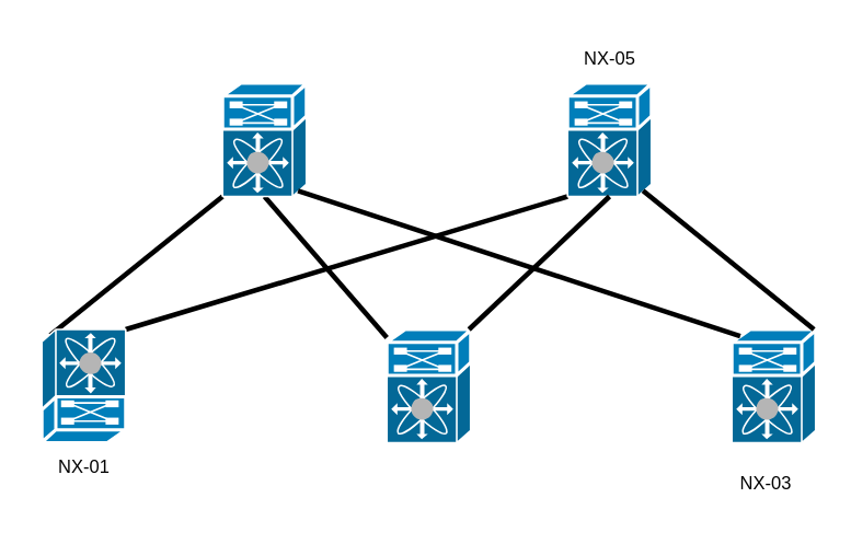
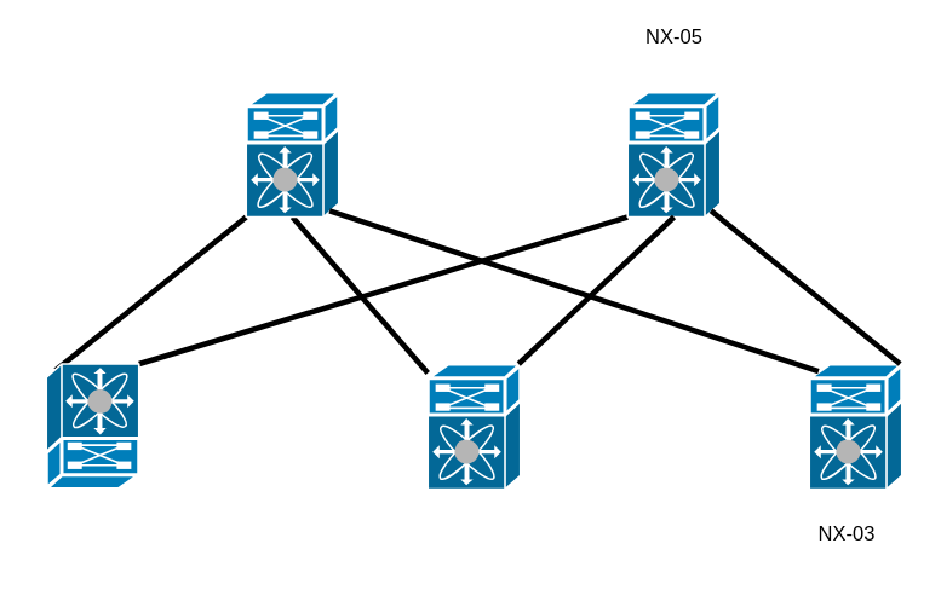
  <mxCell id="0" />
  <mxCell id="1" parent="0" />
  <mxCell id="2" style="rounded=0;orthogonalLoop=1;jettySize=auto;html=1;exitX=0;exitY=1;exitDx=0;exitDy=0;exitPerimeter=0;startArrow=none;startFill=0;endArrow=none;endFill=0;strokeWidth=3;entryX=0.9;entryY=0.95;entryDx=0;entryDy=0;entryPerimeter=0;" edge="1" parent="1" source="5" target="7"><mxGeometry relative="1" as="geometry" /></mxCell>
  <mxCell id="3" style="edgeStyle=none;rounded=0;orthogonalLoop=1;jettySize=auto;html=1;exitX=0.5;exitY=1;exitDx=0;exitDy=0;exitPerimeter=0;strokeColor=default;strokeWidth=3;align=center;verticalAlign=middle;fontFamily=Helvetica;fontSize=11;fontColor=default;labelBackgroundColor=default;startArrow=none;startFill=0;endArrow=none;endFill=0;" edge="1" parent="1" source="5" target="8"><mxGeometry relative="1" as="geometry" /></mxCell>
  <mxCell id="4" style="edgeStyle=none;rounded=0;orthogonalLoop=1;jettySize=auto;html=1;exitX=0;exitY=1;exitDx=0;exitDy=0;exitPerimeter=0;strokeColor=default;strokeWidth=3;align=center;verticalAlign=middle;fontFamily=Helvetica;fontSize=11;fontColor=default;labelBackgroundColor=default;startArrow=none;startFill=0;endArrow=none;endFill=0;entryX=0;entryY=1;entryDx=0;entryDy=0;entryPerimeter=0;" edge="1" parent="1" source="6" target="7"><mxGeometry relative="1" as="geometry" /></mxCell>
  <mxCell id="5" value="" style="shape=mxgraph.cisco.misc.nexus_7000;html=1;pointerEvents=1;dashed=0;fillColor=#036897;strokeColor=#ffffff;strokeWidth=2;verticalLabelPosition=bottom;verticalAlign=top;align=center;outlineConnect=0;" vertex="1" parent="1"><mxGeometry x="135" y="50" width="51" height="69" as="geometry" /></mxCell>
  <mxCell id="6" value="" style="shape=mxgraph.cisco.misc.nexus_7000;html=1;pointerEvents=1;dashed=0;fillColor=#036897;strokeColor=#ffffff;strokeWidth=2;verticalLabelPosition=bottom;verticalAlign=top;align=center;outlineConnect=0;" vertex="1" parent="1"><mxGeometry x="345" y="50" width="51" height="69" as="geometry" /></mxCell>
  <mxCell id="7" value="" style="shape=mxgraph.cisco.misc.nexus_7000;html=1;pointerEvents=1;dashed=0;fillColor=#036897;strokeColor=#ffffff;strokeWidth=2;verticalLabelPosition=bottom;verticalAlign=top;align=center;outlineConnect=0;direction=west;" vertex="1" parent="1"><mxGeometry x="25" y="200" width="51" height="69" as="geometry" /></mxCell>
  <mxCell id="8" value="" style="shape=mxgraph.cisco.misc.nexus_7000;html=1;pointerEvents=1;dashed=0;fillColor=#036897;strokeColor=#ffffff;strokeWidth=2;verticalLabelPosition=bottom;verticalAlign=top;align=center;outlineConnect=0;" vertex="1" parent="1"><mxGeometry x="235" y="200" width="51" height="69" as="geometry" /></mxCell>
  <mxCell id="9" value="" style="shape=mxgraph.cisco.misc.nexus_7000;html=1;pointerEvents=1;dashed=0;fillColor=#036897;strokeColor=#ffffff;strokeWidth=2;verticalLabelPosition=bottom;verticalAlign=top;align=center;outlineConnect=0;" vertex="1" parent="1"><mxGeometry x="445" y="200" width="51" height="69" as="geometry" /></mxCell>
  <mxCell id="10" style="edgeStyle=none;rounded=0;orthogonalLoop=1;jettySize=auto;html=1;exitX=0.9;exitY=0.95;exitDx=0;exitDy=0;exitPerimeter=0;entryX=0.98;entryY=0;entryDx=0;entryDy=0;entryPerimeter=0;strokeColor=default;strokeWidth=3;align=center;verticalAlign=middle;fontFamily=Helvetica;fontSize=11;fontColor=default;labelBackgroundColor=default;startArrow=none;startFill=0;endArrow=none;endFill=0;" edge="1" parent="1" source="6" target="9"><mxGeometry relative="1" as="geometry" /></mxCell>
  <mxCell id="11" style="edgeStyle=none;rounded=0;orthogonalLoop=1;jettySize=auto;html=1;exitX=0.9;exitY=0.95;exitDx=0;exitDy=0;exitPerimeter=0;entryX=0.1;entryY=0.06;entryDx=0;entryDy=0;entryPerimeter=0;strokeColor=default;strokeWidth=3;align=center;verticalAlign=middle;fontFamily=Helvetica;fontSize=11;fontColor=default;labelBackgroundColor=default;startArrow=none;startFill=0;endArrow=none;endFill=0;" edge="1" parent="1" source="5" target="9"><mxGeometry relative="1" as="geometry" /></mxCell>
  <mxCell id="12" style="edgeStyle=none;rounded=0;orthogonalLoop=1;jettySize=auto;html=1;exitX=0.5;exitY=1;exitDx=0;exitDy=0;exitPerimeter=0;entryX=0.98;entryY=0;entryDx=0;entryDy=0;entryPerimeter=0;strokeColor=default;strokeWidth=3;align=center;verticalAlign=middle;fontFamily=Helvetica;fontSize=11;fontColor=default;labelBackgroundColor=default;startArrow=none;startFill=0;endArrow=none;endFill=0;" edge="1" parent="1" source="6" target="8"><mxGeometry relative="1" as="geometry" /></mxCell>
- <mxCell id="13" value="NX-01" style="text;strokeColor=none;align=center;fillColor=none;html=1;verticalAlign=middle;whiteSpace=wrap;rounded=0;fontFamily=Helvetica;fontSize=11;fontColor=default;labelBackgroundColor=default;" vertex="1" parent="1"><mxGeometry x="20.5" y="269" width="60" height="30" as="geometry" /></mxCell>
  <mxCell id="14" value="NX-03" style="text;strokeColor=none;align=center;fillColor=none;html=1;verticalAlign=middle;whiteSpace=wrap;rounded=0;fontFamily=Helvetica;fontSize=11;fontColor=default;labelBackgroundColor=default;" vertex="1" parent="1"><mxGeometry x="435.5" y="279" width="60" height="30" as="geometry" /></mxCell>
- <mxCell id="15" value="NX-05" style="text;strokeColor=none;align=center;fillColor=none;html=1;verticalAlign=middle;whiteSpace=wrap;rounded=0;fontFamily=Helvetica;fontSize=11;fontColor=default;labelBackgroundColor=default;" vertex="1" parent="1"><mxGeometry x="340.5" y="20" width="60" height="30" as="geometry" /></mxCell>
+ <mxCell id="15" value="NX-05" style="text;strokeColor=none;align=center;fillColor=none;html=1;verticalAlign=middle;whiteSpace=wrap;rounded=0;fontFamily=Helvetica;fontSize=11;fontColor=default;labelBackgroundColor=default;" vertex="1" parent="1"><mxGeometry x="340.5" y="5" width="60" height="30" as="geometry" /></mxCell>
